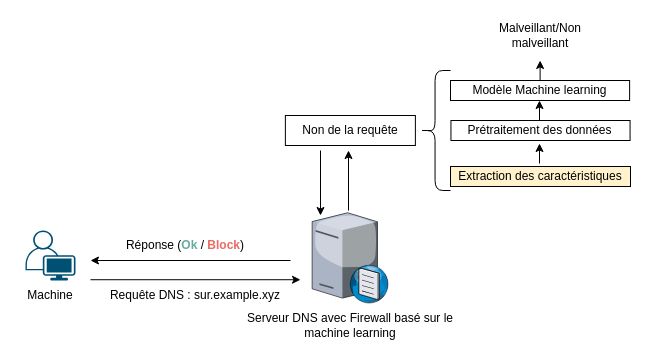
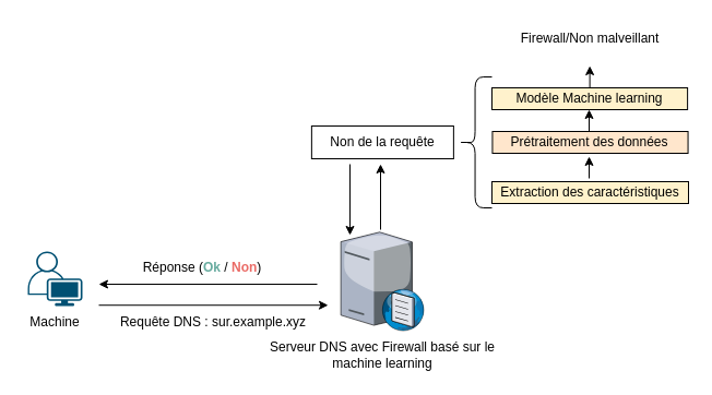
  <mxCell id="0" />
  <mxCell id="1" parent="0" />
  <mxCell id="2" value="" style="points=[[0.35,0,0],[0.98,0.51,0],[1,0.71,0],[0.67,1,0],[0,0.795,0],[0,0.65,0]];verticalLabelPosition=bottom;sketch=0;html=1;verticalAlign=top;aspect=fixed;align=center;pointerEvents=1;shape=mxgraph.cisco19.user;fillColor=#005073;strokeColor=none;" vertex="1" parent="1"><mxGeometry x="25" y="230" width="50" height="50" as="geometry" /></mxCell>
  <mxCell id="3" value="" style="verticalLabelPosition=bottom;sketch=0;aspect=fixed;html=1;verticalAlign=top;strokeColor=none;align=center;outlineConnect=0;shape=mxgraph.citrix.dns_server;" vertex="1" parent="1"><mxGeometry x="311.63" y="210" width="76.5" height="92.5" as="geometry" /></mxCell>
  <mxCell id="4" value="Machine" style="text;html=1;align=center;verticalAlign=middle;whiteSpace=wrap;rounded=0;" vertex="1" parent="1"><mxGeometry x="20" y="280" width="60" height="30" as="geometry" /></mxCell>
  <mxCell id="5" value="" style="endArrow=classic;html=1;rounded=0;" edge="1" parent="1"><mxGeometry width="50" height="50" relative="1" as="geometry"><mxPoint x="90" y="279.23" as="sourcePoint" /><mxPoint x="300" y="279.23" as="targetPoint" /></mxGeometry></mxCell>
  <mxCell id="6" value="Requête DNS : sur.example.xyz" style="text;html=1;align=center;verticalAlign=middle;whiteSpace=wrap;rounded=0;" vertex="1" parent="1"><mxGeometry x="90" y="280" width="210" height="30" as="geometry" /></mxCell>
  <mxCell id="7" value="Serveur DNS avec Firewall basé sur le machine learning" style="text;html=1;align=center;verticalAlign=middle;whiteSpace=wrap;rounded=0;" vertex="1" parent="1"><mxGeometry x="239.89" y="310" width="219.99" height="30" as="geometry" /></mxCell>
  <mxCell id="8" value="" style="endArrow=classic;html=1;rounded=0;" edge="1" parent="1"><mxGeometry width="50" height="50" relative="1" as="geometry"><mxPoint x="348" y="210" as="sourcePoint" /><mxPoint x="348" y="150" as="targetPoint" /></mxGeometry></mxCell>
  <mxCell id="9" value="Extraction des caractéristiques" style="rounded=0;whiteSpace=wrap;html=1;fillColor=#fff2cc;" vertex="1" parent="1"><mxGeometry x="450" y="166" width="180" height="20" as="geometry" /></mxCell>
- <mxCell id="10" value="Prétraitement des données" style="rounded=0;whiteSpace=wrap;html=1;" vertex="1" parent="1"><mxGeometry x="450.45" y="120" width="179.11" height="20" as="geometry" /></mxCell>
- <mxCell id="11" value="Modèle Machine learning" style="rounded=0;whiteSpace=wrap;html=1;" vertex="1" parent="1"><mxGeometry x="450" y="80" width="179.11" height="20" as="geometry" /></mxCell>
+ <mxCell id="10" value="Prétraitement des données" style="rounded=0;whiteSpace=wrap;html=1;fillColor=#ffe6cc;" vertex="1" parent="1"><mxGeometry x="450.45" y="120" width="179.11" height="20" as="geometry" /></mxCell>
+ <mxCell id="11" value="Modèle Machine learning" style="rounded=0;whiteSpace=wrap;html=1;fillColor=#fff2cc;" vertex="1" parent="1"><mxGeometry x="450" y="80" width="179.11" height="20" as="geometry" /></mxCell>
  <mxCell id="12" value="" style="shape=curlyBracket;whiteSpace=wrap;html=1;rounded=1;flipH=1;labelPosition=right;verticalLabelPosition=middle;align=left;verticalAlign=middle;rotation=-180;" vertex="1" parent="1"><mxGeometry x="419.11" y="70" width="30.89" height="120" as="geometry" /></mxCell>
  <mxCell id="13" value="" style="endArrow=classic;html=1;rounded=0;" edge="1" parent="1"><mxGeometry width="50" height="50" relative="1" as="geometry"><mxPoint x="539" y="163" as="sourcePoint" /><mxPoint x="539" y="143" as="targetPoint" /></mxGeometry></mxCell>
  <mxCell id="14" value="" style="endArrow=classic;html=1;rounded=0;" edge="1" parent="1"><mxGeometry width="50" height="50" relative="1" as="geometry"><mxPoint x="539" y="120" as="sourcePoint" /><mxPoint x="539" y="100" as="targetPoint" /></mxGeometry></mxCell>
- <mxCell id="15" value="Malveillant/Non malveillant" style="text;html=1;align=center;verticalAlign=middle;whiteSpace=wrap;rounded=0;" vertex="1" parent="1"><mxGeometry x="469.55" y="20" width="140" height="30" as="geometry" /></mxCell>
+ <mxCell id="15" value="Firewall/Non malveillant" style="text;html=1;align=center;verticalAlign=middle;whiteSpace=wrap;rounded=0;" vertex="1" parent="1"><mxGeometry x="469.55" y="20" width="140" height="30" as="geometry" /></mxCell>
  <mxCell id="16" value="" style="endArrow=classic;html=1;rounded=0;" edge="1" parent="1"><mxGeometry width="50" height="50" relative="1" as="geometry"><mxPoint x="539.62" y="80" as="sourcePoint" /><mxPoint x="539.62" y="60" as="targetPoint" /></mxGeometry></mxCell>
  <mxCell id="17" value="" style="endArrow=classic;html=1;rounded=0;" edge="1" parent="1"><mxGeometry width="50" height="50" relative="1" as="geometry"><mxPoint x="320" y="150" as="sourcePoint" /><mxPoint x="320" y="215" as="targetPoint" /></mxGeometry></mxCell>
  <mxCell id="18" value="Non de la requête" style="rounded=0;whiteSpace=wrap;html=1;" vertex="1" parent="1"><mxGeometry x="284.88" y="115" width="130" height="30" as="geometry" /></mxCell>
  <mxCell id="19" value="" style="endArrow=classic;html=1;rounded=0;" edge="1" parent="1"><mxGeometry width="50" height="50" relative="1" as="geometry"><mxPoint x="290" y="260" as="sourcePoint" /><mxPoint x="90" y="260" as="targetPoint" /></mxGeometry></mxCell>
- <mxCell id="20" value="Réponse (&lt;b&gt;&lt;font color=&quot;#67ab9f&quot;&gt;Ok&amp;nbsp;&lt;/font&gt;&lt;/b&gt;/&amp;nbsp;&lt;b&gt;&lt;font color=&quot;#ea6b66&quot;&gt;Block&lt;/font&gt;&lt;/b&gt;)" style="text;html=1;align=center;verticalAlign=middle;whiteSpace=wrap;rounded=0;" vertex="1" parent="1"><mxGeometry x="80" y="230" width="210" height="30" as="geometry" /></mxCell>
+ <mxCell id="20" value="Réponse (&lt;b&gt;&lt;font color=&quot;#67ab9f&quot;&gt;Ok&amp;nbsp;&lt;/font&gt;&lt;/b&gt;/&amp;nbsp;&lt;b&gt;&lt;font color=&quot;#ea6b66&quot;&gt;Non&lt;/font&gt;&lt;/b&gt;)" style="text;html=1;align=center;verticalAlign=middle;whiteSpace=wrap;rounded=0;" vertex="1" parent="1"><mxGeometry x="80" y="230" width="210" height="30" as="geometry" /></mxCell>
